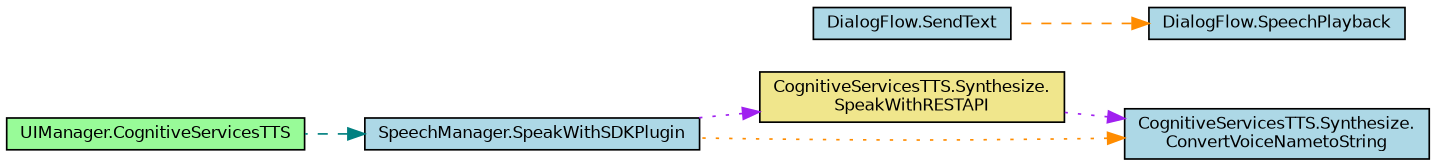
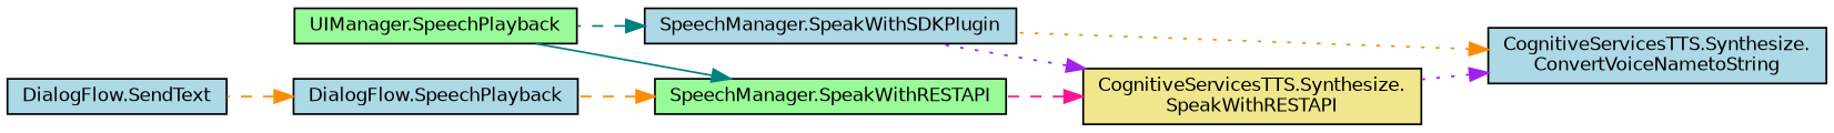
  digraph {
    rankdir=RL
    node [color=black fillcolor=lightblue fontname=Helvetica fontsize=10 shape=record style=filled]
    edge [color=darkorange dir=back fontname=Helvetica fontsize=10 labelfontname=Helvetica labelfontsize=10 style=dashed]
    n1 [fontcolor=black height=0.2 label="CognitiveServicesTTS.Synthesize.\lConvertVoiceNametoString" width=0.4]
    n2 [fillcolor=khaki height=0.2 label="CognitiveServicesTTS.Synthesize.\lSpeakWithRESTAPI" width=0.4]
    n3 [height=0.2 label="SpeechManager.SpeakWithSDKPlugin" width=0.4]
-   n5 [fillcolor=palegreen height=0.2 label="UIManager.CognitiveServicesTTS" width=0.4]
+   n4 [fillcolor=palegreen height=0.2 label="SpeechManager.SpeakWithRESTAPI" width=0.4]
+   n5 [fillcolor=palegreen height=0.2 label="UIManager.SpeechPlayback" width=0.4]
    n6 [height=0.2 label="DialogFlow.SpeechPlayback" width=0.4]
    n7 [height=0.2 label="DialogFlow.SendText" width=0.4]
    n1 -> n2 [color=purple style=dotted]
    n1 -> n3 [style=dotted]
    n2 -> n3 [color=purple style=dotted]
+   n2 -> n4 [color=deeppink]
    n3 -> n5 [color=teal]
+   n4 -> n5 [color=teal style=solid]
+   n4 -> n6
    n6 -> n7
  }
